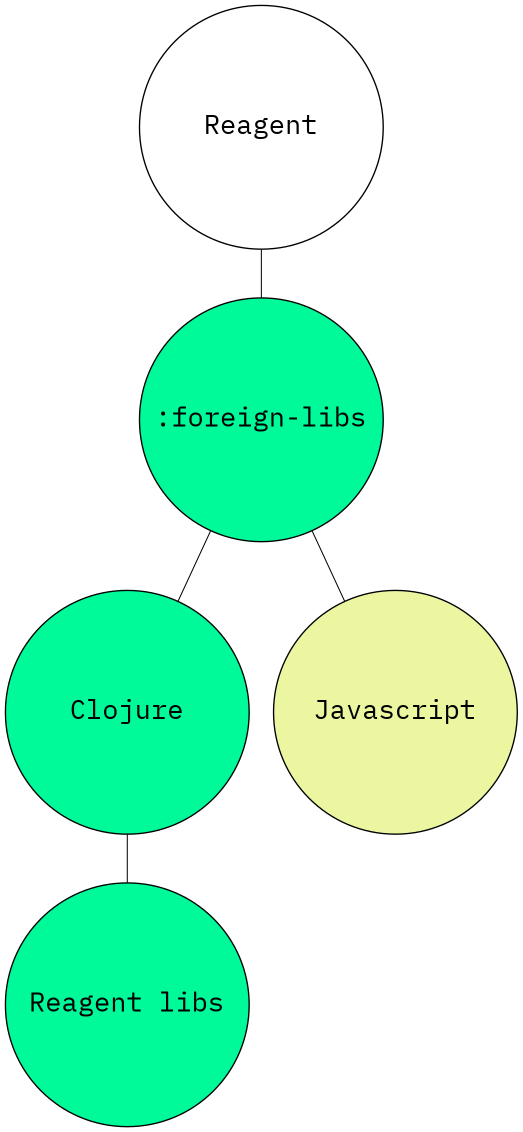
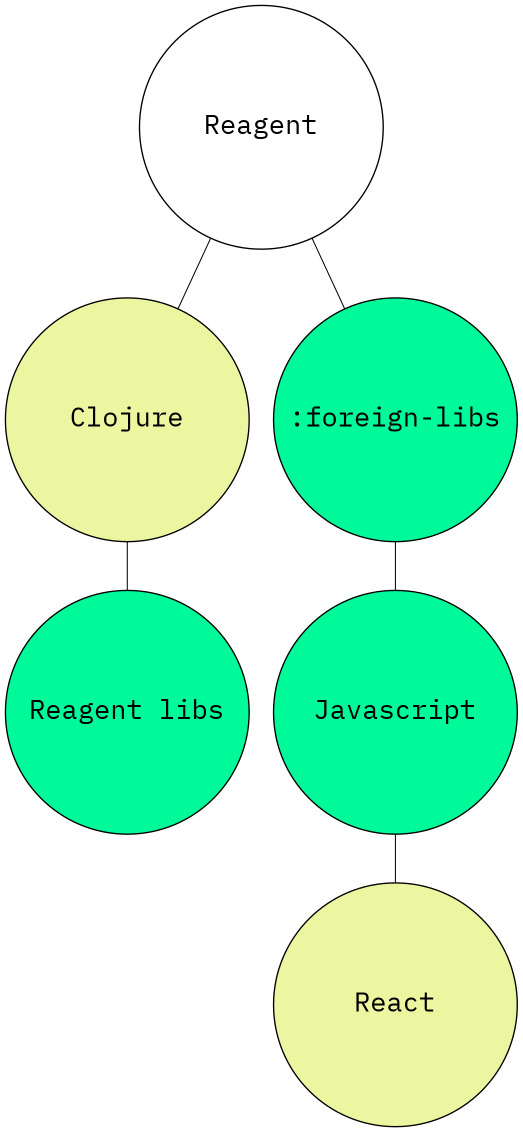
  graph {
    fontname="IBM Plex Mono"
    splines=true
    node [color=black fillcolor="#00F999" fixedsize=true fontcolor=black fontname="IBM Plex Mono" fontsize=20 shape=circle style="filled,solid"]
    edge [color=black fontname="IBM Plex Mono" penwidth=0.75]
    n1 [fillcolor=white label=Reagent width=2.5]
-   n2 [label=Clojure width=2.5]
+   n2 [fillcolor="#ECF6A1" label=Clojure width=2.5]
    n3 [label=":foreign-libs" width=2.5]
    n4 [label="Reagent libs" width=2.5]
-   n5 [fillcolor="#ECF6A1" label=Javascript width=2.5]
-   n3 -- n2
+   n5 [label=Javascript width=2.5]
+   n6 [fillcolor="#ECF6A1" label=React width=2.5]
+   n1 -- n2
    n1 -- n3
    n2 -- n4
    n3 -- n5
+   n5 -- n6
  }
